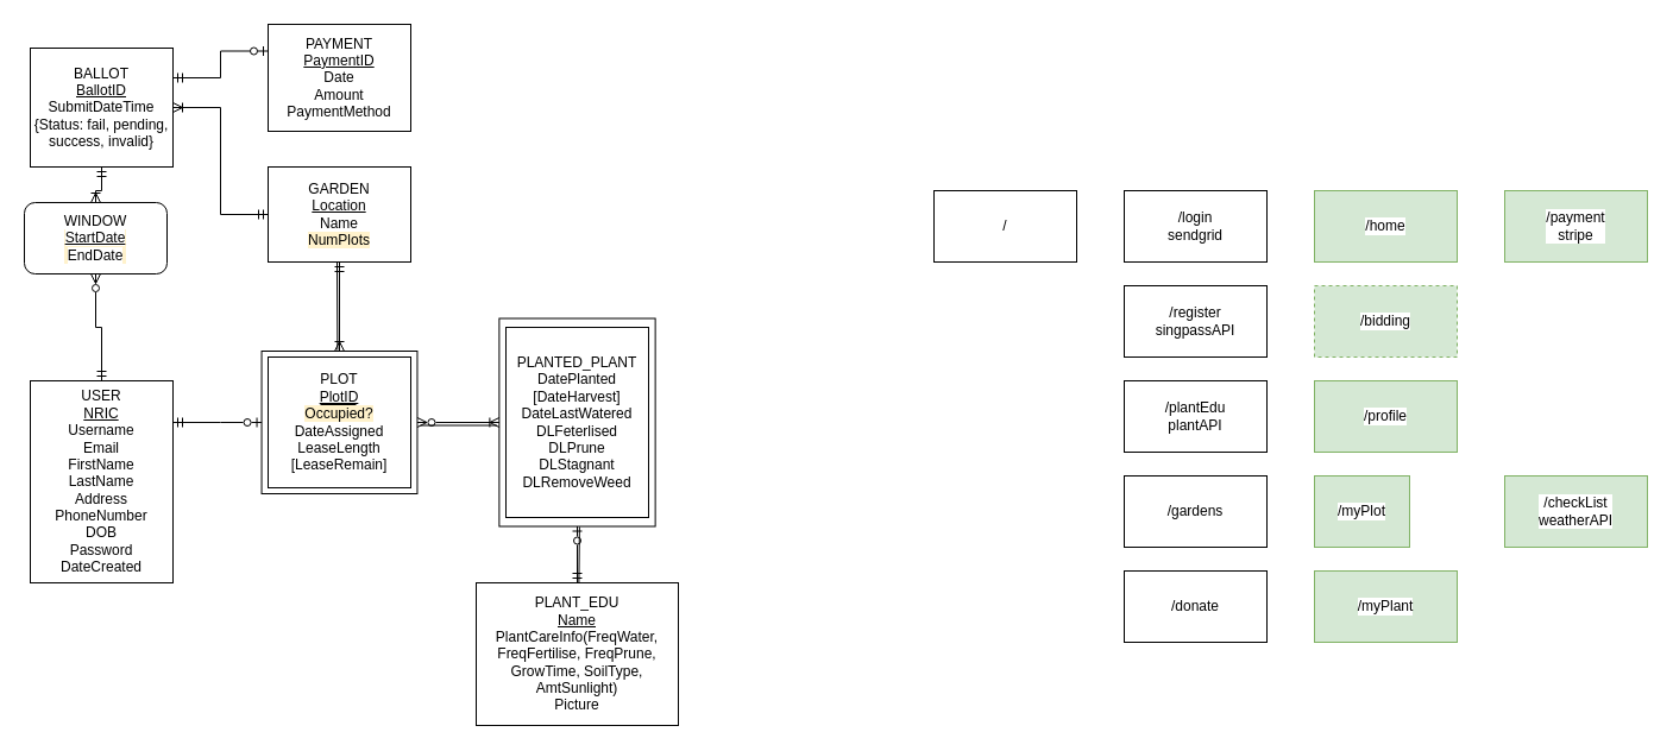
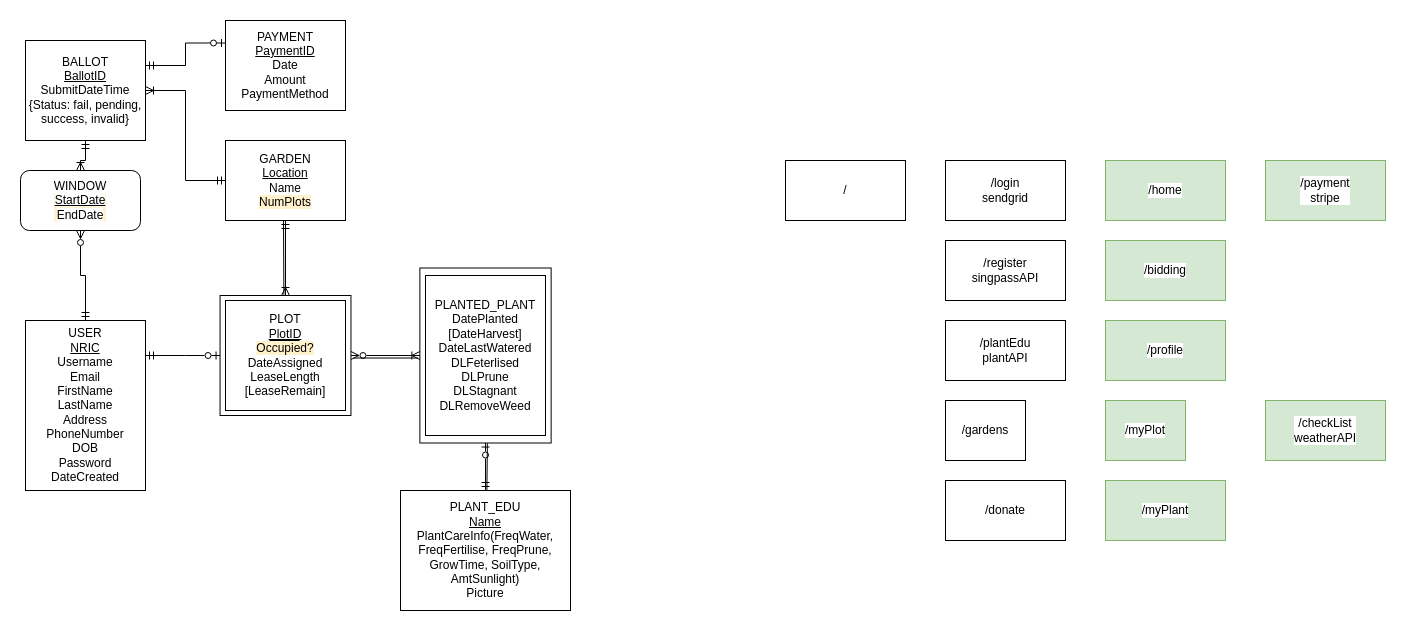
  <mxCell id="0" />
  <mxCell id="1" parent="0" />
  <mxCell id="2" value="" style="rounded=0;whiteSpace=wrap;html=1;" parent="1" vertex="1"><mxGeometry x="419.38" y="267.5" width="131.25" height="175" as="geometry" /></mxCell>
  <mxCell id="3" value="" style="rounded=0;whiteSpace=wrap;html=1;" parent="1" vertex="1"><mxGeometry x="219.55" y="295" width="130.91" height="120" as="geometry" /></mxCell>
  <mxCell id="4" style="edgeStyle=orthogonalEdgeStyle;rounded=0;orthogonalLoop=1;jettySize=auto;html=1;entryX=0.5;entryY=1;entryDx=0;entryDy=0;startArrow=ERmandOne;startFill=0;endArrow=ERzeroToMany;endFill=0;" parent="1" source="6" target="19" edge="1"><mxGeometry relative="1" as="geometry" /></mxCell>
  <mxCell id="5" style="edgeStyle=orthogonalEdgeStyle;rounded=0;orthogonalLoop=1;jettySize=auto;html=1;entryX=0;entryY=0.5;entryDx=0;entryDy=0;startArrow=ERmandOne;startFill=0;endArrow=ERzeroToOne;endFill=0;" parent="1" source="6" target="3" edge="1"><mxGeometry relative="1" as="geometry"><Array as="points"><mxPoint x="185" y="355" /><mxPoint x="185" y="355" /></Array></mxGeometry></mxCell>
  <mxCell id="6" value="USER&lt;br&gt;&lt;u&gt;NRIC&lt;/u&gt;&lt;br&gt;Username&lt;br&gt;Email&lt;br&gt;FirstName&lt;br&gt;LastName&lt;br&gt;Address&lt;br&gt;PhoneNumber&lt;br&gt;DOB&lt;br&gt;Password&lt;br&gt;DateCreated" style="rounded=0;whiteSpace=wrap;html=1;" parent="1" vertex="1"><mxGeometry x="25" y="320" width="120" height="170" as="geometry" /></mxCell>
  <mxCell id="7" style="edgeStyle=orthogonalEdgeStyle;rounded=0;orthogonalLoop=1;jettySize=auto;html=1;entryX=0.5;entryY=0;entryDx=0;entryDy=0;startArrow=ERmandOne;startFill=0;endArrow=ERoneToMany;endFill=0;" parent="1" source="8" target="3" edge="1"><mxGeometry relative="1" as="geometry" /></mxCell>
  <mxCell id="8" value="GARDEN&lt;br&gt;&lt;u&gt;Location&lt;br&gt;&lt;/u&gt;Name&lt;br&gt;&lt;span style=&quot;background-color: rgb(255 , 242 , 204)&quot;&gt;NumPlots&lt;/span&gt;" style="rounded=0;whiteSpace=wrap;html=1;" parent="1" vertex="1"><mxGeometry x="225" y="140" width="120" height="80" as="geometry" /></mxCell>
  <mxCell id="9" style="edgeStyle=orthogonalEdgeStyle;rounded=0;orthogonalLoop=1;jettySize=auto;html=1;endArrow=ERoneToMany;endFill=0;startArrow=ERzeroToMany;startFill=0;exitX=1;exitY=0.5;exitDx=0;exitDy=0;entryX=0;entryY=0.5;entryDx=0;entryDy=0;" parent="1" source="3" target="2" edge="1"><mxGeometry relative="1" as="geometry"><mxPoint x="365" y="330" as="sourcePoint" /><mxPoint x="395" y="390" as="targetPoint" /></mxGeometry></mxCell>
  <mxCell id="10" value="PLOT&lt;br&gt;&lt;u&gt;PlotID&lt;/u&gt;&lt;br&gt;&lt;span style=&quot;background-color: rgb(255 , 242 , 204)&quot;&gt;Occupied?&lt;/span&gt;&lt;br&gt;DateAssigned&lt;br&gt;LeaseLength&lt;br&gt;[LeaseRemain]" style="rounded=0;whiteSpace=wrap;html=1;" parent="1" vertex="1"><mxGeometry x="225" y="300" width="120" height="110" as="geometry" /></mxCell>
  <mxCell id="11" style="edgeStyle=orthogonalEdgeStyle;rounded=0;orthogonalLoop=1;jettySize=auto;html=1;entryX=0.5;entryY=0;entryDx=0;entryDy=0;startArrow=ERzeroToOne;startFill=0;endArrow=ERmandOne;endFill=0;exitX=0.5;exitY=1;exitDx=0;exitDy=0;" parent="1" source="2" target="18" edge="1"><mxGeometry relative="1" as="geometry"><mxPoint x="485" y="450" as="sourcePoint" /></mxGeometry></mxCell>
  <mxCell id="12" value="PLANTED_PLANT&lt;br&gt;DatePlanted&lt;br&gt;[DateHarvest]&lt;br&gt;DateLastWatered&lt;br&gt;DLFeterlised&lt;br&gt;DLPrune&lt;br&gt;DLStagnant&lt;br&gt;DLRemoveWeed" style="rounded=0;whiteSpace=wrap;html=1;" parent="1" vertex="1"><mxGeometry x="425" y="275" width="120" height="160" as="geometry" /></mxCell>
  <mxCell id="13" style="edgeStyle=orthogonalEdgeStyle;rounded=0;orthogonalLoop=1;jettySize=auto;html=1;entryX=0;entryY=0.5;entryDx=0;entryDy=0;startArrow=ERoneToMany;startFill=0;endArrow=ERmandOne;endFill=0;" parent="1" source="16" target="8" edge="1"><mxGeometry relative="1" as="geometry" /></mxCell>
  <mxCell id="14" style="edgeStyle=orthogonalEdgeStyle;rounded=0;orthogonalLoop=1;jettySize=auto;html=1;entryX=0.5;entryY=0;entryDx=0;entryDy=0;startArrow=ERmandOne;startFill=0;endArrow=ERoneToMany;endFill=0;" parent="1" source="16" target="19" edge="1"><mxGeometry relative="1" as="geometry" /></mxCell>
  <mxCell id="15" style="edgeStyle=orthogonalEdgeStyle;rounded=0;orthogonalLoop=1;jettySize=auto;html=1;entryX=0;entryY=0.25;entryDx=0;entryDy=0;startArrow=ERmandOne;startFill=0;endArrow=ERzeroToOne;endFill=0;" parent="1" source="16" target="17" edge="1"><mxGeometry relative="1" as="geometry"><Array as="points"><mxPoint x="185" y="65" /><mxPoint x="185" y="42" /></Array></mxGeometry></mxCell>
  <mxCell id="16" value="BALLOT&lt;br&gt;&lt;u&gt;BallotID&lt;/u&gt;&lt;u&gt;&lt;br&gt;&lt;/u&gt;SubmitDateTime&lt;br&gt;{Status: fail, pending, success, invalid}" style="rounded=0;whiteSpace=wrap;html=1;" parent="1" vertex="1"><mxGeometry x="25" y="40" width="120" height="100" as="geometry" /></mxCell>
  <mxCell id="17" value="PAYMENT&lt;br&gt;&lt;u&gt;PaymentID&lt;/u&gt;&lt;br&gt;Date&lt;br&gt;Amount&lt;br&gt;PaymentMethod" style="rounded=0;whiteSpace=wrap;html=1;" parent="1" vertex="1"><mxGeometry x="225" y="20" width="120" height="90" as="geometry" /></mxCell>
  <mxCell id="18" value="PLANT_EDU&lt;br&gt;&lt;u&gt;Name&lt;/u&gt;&lt;br&gt;PlantCareInfo(FreqWater, FreqFertilise, FreqPrune, GrowTime, SoilType, AmtSunlight)&lt;br&gt;Picture" style="rounded=0;whiteSpace=wrap;html=1;" parent="1" vertex="1"><mxGeometry x="400" y="490" width="170" height="120" as="geometry" /></mxCell>
  <mxCell id="19" value="&lt;span style=&quot;background-color: rgb(255 , 255 , 255)&quot;&gt;WINDOW&lt;/span&gt;&lt;br&gt;&lt;span style=&quot;background-color: rgb(255 , 255 , 255)&quot;&gt;&lt;u&gt;StartDate&lt;br&gt;&lt;/u&gt;EndDate&lt;/span&gt;" style="rounded=1;whiteSpace=wrap;html=1;labelBackgroundColor=#FFF2CC;" parent="1" vertex="1"><mxGeometry x="20" y="170" width="120" height="60" as="geometry" /></mxCell>
  <mxCell id="20" value="" style="endArrow=none;html=1;rounded=0;" parent="1" edge="1"><mxGeometry width="50" height="50" relative="1" as="geometry"><mxPoint x="269" y="340" as="sourcePoint" /><mxPoint x="299" y="340" as="targetPoint" /></mxGeometry></mxCell>
  <mxCell id="21" value="" style="endArrow=none;html=1;rounded=0;entryX=0.25;entryY=1;entryDx=0;entryDy=0;exitX=0.274;exitY=-0.007;exitDx=0;exitDy=0;exitPerimeter=0;" parent="1" edge="1"><mxGeometry width="50" height="50" relative="1" as="geometry"><mxPoint x="283.419" y="294.16" as="sourcePoint" /><mxPoint x="283" y="220" as="targetPoint" /></mxGeometry></mxCell>
  <mxCell id="22" value="" style="endArrow=none;html=1;rounded=0;entryX=0.659;entryY=1.002;entryDx=0;entryDy=0;entryPerimeter=0;exitX=0.62;exitY=-0.004;exitDx=0;exitDy=0;exitPerimeter=0;" parent="1" edge="1"><mxGeometry width="50" height="50" relative="1" as="geometry"><mxPoint x="486.4" y="489.52" as="sourcePoint" /><mxPoint x="486.874" y="442.85" as="targetPoint" /></mxGeometry></mxCell>
  <mxCell id="23" value="" style="endArrow=none;html=1;rounded=0;entryX=0;entryY=1;entryDx=0;entryDy=0;" parent="1" edge="1"><mxGeometry width="50" height="50" relative="1" as="geometry"><mxPoint x="353" y="357.5" as="sourcePoint" /><mxPoint x="417.38" y="357.5" as="targetPoint" /></mxGeometry></mxCell>
  <mxCell id="24" value="/login&lt;br&gt;sendgrid" style="rounded=0;whiteSpace=wrap;html=1;labelBackgroundColor=#FFFFFF;" parent="1" vertex="1"><mxGeometry x="945" y="160" width="120" height="60" as="geometry" /></mxCell>
  <mxCell id="25" value="/register&lt;br&gt;singpassAPI" style="rounded=0;whiteSpace=wrap;html=1;labelBackgroundColor=#FFFFFF;" parent="1" vertex="1"><mxGeometry x="945" y="240" width="120" height="60" as="geometry" /></mxCell>
  <mxCell id="26" value="/" style="rounded=0;whiteSpace=wrap;html=1;labelBackgroundColor=#FFFFFF;" parent="1" vertex="1"><mxGeometry x="785" y="160" width="120" height="60" as="geometry" /></mxCell>
- <mxCell id="27" value="/bidding" style="rounded=0;whiteSpace=wrap;html=1;labelBackgroundColor=#FFFFFF;fillColor=#d5e8d4;strokeColor=#82b366;dashed=1;" parent="1" vertex="1"><mxGeometry x="1105" y="240" width="120" height="60" as="geometry" /></mxCell>
+ <mxCell id="27" value="/bidding" style="rounded=0;whiteSpace=wrap;html=1;labelBackgroundColor=#FFFFFF;fillColor=#d5e8d4;strokeColor=#82b366;" parent="1" vertex="1"><mxGeometry x="1105" y="240" width="120" height="60" as="geometry" /></mxCell>
  <mxCell id="28" value="/myPlant" style="rounded=0;whiteSpace=wrap;html=1;labelBackgroundColor=#FFFFFF;fillColor=#d5e8d4;strokeColor=#82b366;" parent="1" vertex="1"><mxGeometry x="1105" y="480" width="120" height="60" as="geometry" /></mxCell>
  <mxCell id="29" value="/myPlot" style="rounded=0;whiteSpace=wrap;html=1;labelBackgroundColor=#FFFFFF;fillColor=#d5e8d4;strokeColor=#82b366;" parent="1" vertex="1"><mxGeometry x="1105" y="400" width="80" height="60" as="geometry" /></mxCell>
  <mxCell id="30" value="/payment&lt;br&gt;stripe" style="rounded=0;whiteSpace=wrap;html=1;labelBackgroundColor=#FFFFFF;fillColor=#d5e8d4;strokeColor=#82b366;" parent="1" vertex="1"><mxGeometry x="1265" y="160" width="120" height="60" as="geometry" /></mxCell>
  <mxCell id="31" value="/checkList&lt;br&gt;weatherAPI" style="rounded=0;whiteSpace=wrap;html=1;labelBackgroundColor=#FFFFFF;fillColor=#d5e8d4;strokeColor=#82b366;" parent="1" vertex="1"><mxGeometry x="1265" y="400" width="120" height="60" as="geometry" /></mxCell>
  <mxCell id="32" value="/profile" style="rounded=0;whiteSpace=wrap;html=1;labelBackgroundColor=#FFFFFF;fillColor=#d5e8d4;strokeColor=#82b366;" parent="1" vertex="1"><mxGeometry x="1105" y="320" width="120" height="60" as="geometry" /></mxCell>
  <mxCell id="33" value="/plantEdu&lt;br&gt;plantAPI" style="rounded=0;whiteSpace=wrap;html=1;labelBackgroundColor=#FFFFFF;" parent="1" vertex="1"><mxGeometry x="945" y="320" width="120" height="60" as="geometry" /></mxCell>
- <mxCell id="34" value="/gardens" style="rounded=0;whiteSpace=wrap;html=1;labelBackgroundColor=#FFFFFF;" parent="1" vertex="1"><mxGeometry x="945" y="400" width="120" height="60" as="geometry" /></mxCell>
+ <mxCell id="34" value="/gardens" style="rounded=0;whiteSpace=wrap;html=1;labelBackgroundColor=#FFFFFF;" parent="1" vertex="1"><mxGeometry x="945" y="400" width="80" height="60" as="geometry" /></mxCell>
  <mxCell id="35" value="/donate" style="rounded=0;whiteSpace=wrap;html=1;labelBackgroundColor=#FFFFFF;" parent="1" vertex="1"><mxGeometry x="945" y="480" width="120" height="60" as="geometry" /></mxCell>
  <mxCell id="36" value="/home" style="rounded=0;whiteSpace=wrap;html=1;labelBackgroundColor=#FFFFFF;fillColor=#d5e8d4;strokeColor=#82b366;" parent="1" vertex="1"><mxGeometry x="1105" y="160" width="120" height="60" as="geometry" /></mxCell>
